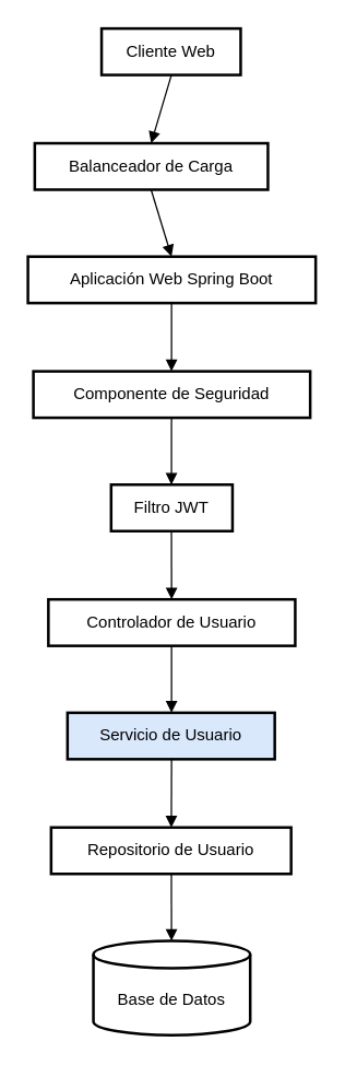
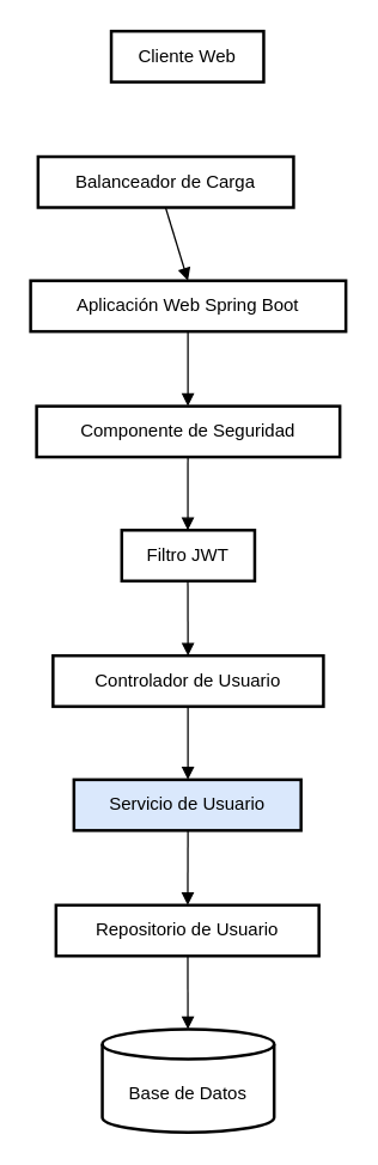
  <mxCell id="0" />
  <mxCell id="1" parent="0" />
  <mxCell id="2" value="Cliente Web" style="whiteSpace=wrap;strokeWidth=2;" vertex="1" parent="1"><mxGeometry x="74" y="20" width="102" height="34" as="geometry" /></mxCell>
  <mxCell id="3" value="Balanceador de Carga" style="whiteSpace=wrap;strokeWidth=2;" vertex="1" parent="1"><mxGeometry x="25" y="104" width="171" height="34" as="geometry" /></mxCell>
  <mxCell id="4" value="Aplicación Web Spring Boot" style="whiteSpace=wrap;strokeWidth=2;" vertex="1" parent="1"><mxGeometry x="20" y="187" width="211" height="34" as="geometry" /></mxCell>
  <mxCell id="5" value="Componente de Seguridad" style="whiteSpace=wrap;strokeWidth=2;" vertex="1" parent="1"><mxGeometry x="24" y="271" width="203" height="34" as="geometry" /></mxCell>
  <mxCell id="6" value="Filtro JWT" style="whiteSpace=wrap;strokeWidth=2;" vertex="1" parent="1"><mxGeometry x="81" y="354" width="89" height="34" as="geometry" /></mxCell>
  <mxCell id="7" value="Controlador de Usuario" style="whiteSpace=wrap;strokeWidth=2;" vertex="1" parent="1"><mxGeometry x="35" y="438" width="181" height="34" as="geometry" /></mxCell>
  <mxCell id="8" value="Servicio de Usuario" style="whiteSpace=wrap;strokeWidth=2;fillColor=#dae8fc;" vertex="1" parent="1"><mxGeometry x="49" y="521" width="152" height="34" as="geometry" /></mxCell>
  <mxCell id="9" value="Repositorio de Usuario" style="whiteSpace=wrap;strokeWidth=2;" vertex="1" parent="1"><mxGeometry x="37" y="605" width="176" height="34" as="geometry" /></mxCell>
  <mxCell id="10" value="Base de Datos" style="shape=cylinder3;boundedLbl=1;backgroundOutline=1;size=10;strokeWidth=2;whiteSpace=wrap;" vertex="1" parent="1"><mxGeometry x="68" y="688" width="115" height="69" as="geometry" /></mxCell>
- <mxCell id="11" value="" style="curved=1;startArrow=none;endArrow=block;exitX=0.502;exitY=0.985;entryX=0.499;entryY=-0.015;rounded=0;" edge="1" parent="1" source="2" target="3"><mxGeometry relative="1" as="geometry"><Array as="points" /></mxGeometry></mxCell>
  <mxCell id="12" value="" style="curved=1;startArrow=none;endArrow=block;exitX=0.499;exitY=0.971;entryX=0.499;entryY=0;rounded=0;" edge="1" parent="1" source="3" target="4"><mxGeometry relative="1" as="geometry"><Array as="points" /></mxGeometry></mxCell>
  <mxCell id="13" value="" style="curved=1;startArrow=none;endArrow=block;exitX=0.499;exitY=0.985;entryX=0.499;entryY=-0.015;rounded=0;" edge="1" parent="1" source="4" target="5"><mxGeometry relative="1" as="geometry"><Array as="points" /></mxGeometry></mxCell>
  <mxCell id="14" value="" style="curved=1;startArrow=none;endArrow=block;exitX=0.499;exitY=0.971;entryX=0.497;entryY=0;rounded=0;" edge="1" parent="1" source="5" target="6"><mxGeometry relative="1" as="geometry"><Array as="points" /></mxGeometry></mxCell>
  <mxCell id="15" value="" style="curved=1;startArrow=none;endArrow=block;exitX=0.497;exitY=0.985;entryX=0.499;entryY=-0.015;rounded=0;" edge="1" parent="1" source="6" target="7"><mxGeometry relative="1" as="geometry"><Array as="points" /></mxGeometry></mxCell>
  <mxCell id="16" value="" style="curved=1;startArrow=none;endArrow=block;exitX=0.499;exitY=0.971;entryX=0.502;entryY=0;rounded=0;" edge="1" parent="1" source="7" target="8"><mxGeometry relative="1" as="geometry"><Array as="points" /></mxGeometry></mxCell>
  <mxCell id="17" value="" style="curved=1;startArrow=none;endArrow=block;exitX=0.502;exitY=0.985;entryX=0.501;entryY=-0.015;rounded=0;" edge="1" parent="1" source="8" target="9"><mxGeometry relative="1" as="geometry"><Array as="points" /></mxGeometry></mxCell>
  <mxCell id="18" value="" style="curved=1;startArrow=none;endArrow=block;exitX=0.501;exitY=0.971;entryX=0.498;entryY=0;rounded=0;" edge="1" parent="1" source="9" target="10"><mxGeometry relative="1" as="geometry"><Array as="points" /></mxGeometry></mxCell>
